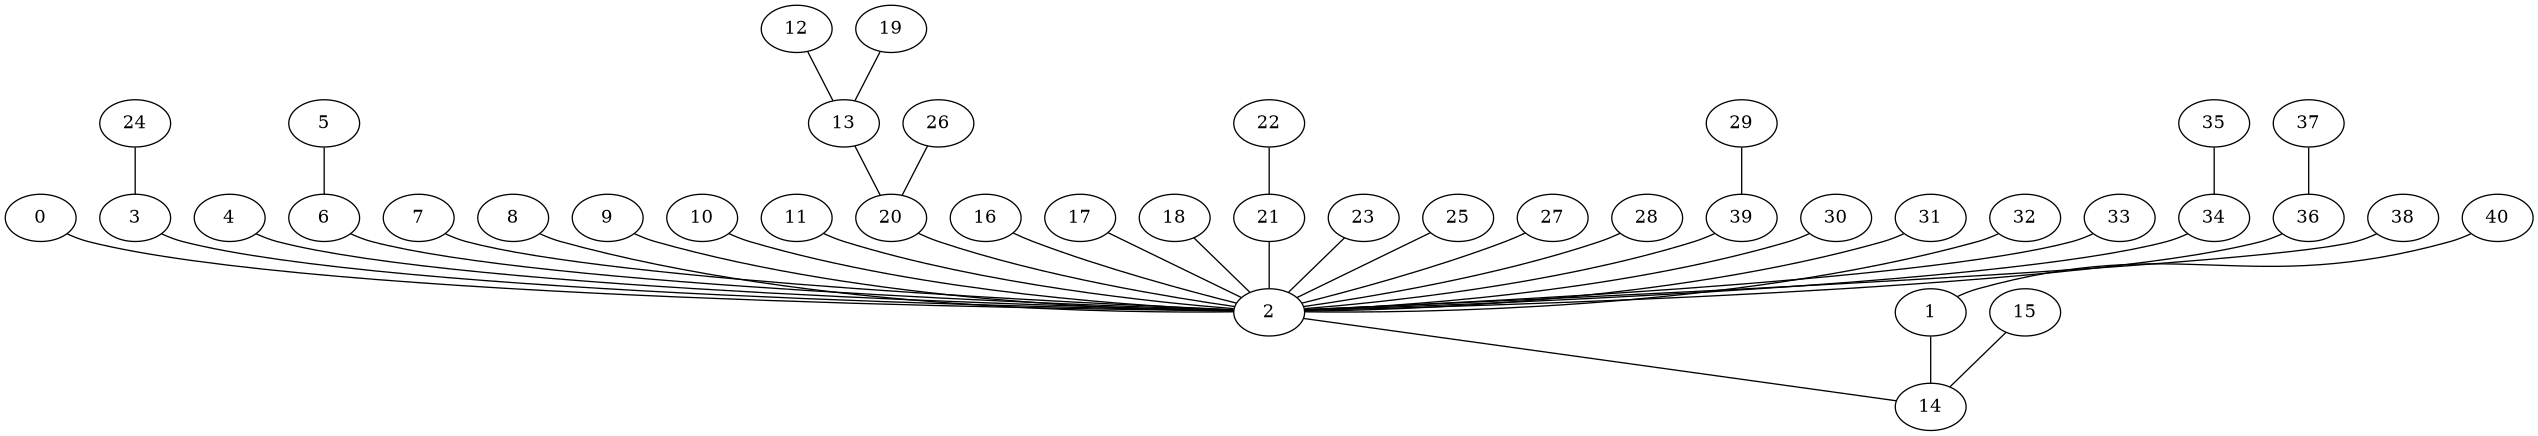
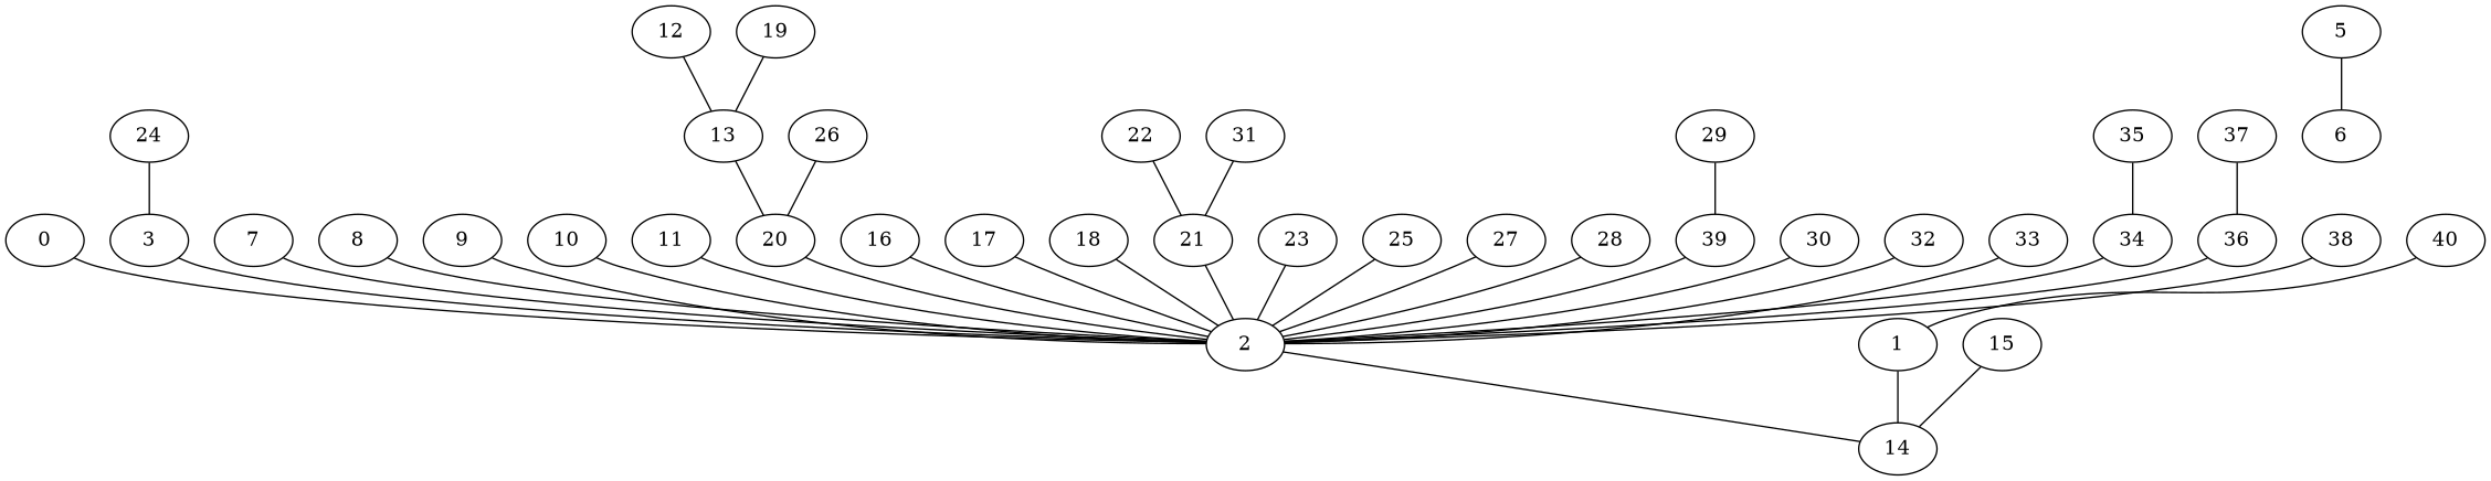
  strict graph {
    0
    2
    14
    1
    3
-   4
    5
    6
    7
    8
    9
    10
    11
    12
    13
    20
    15
    16
    17
    18
    19
    21
    22
    23
    24
    25
    26
    27
    28
    29
    39
    30
    31
    32
    33
    34
    35
    36
    37
    38
    40
    0 -- 2
    2 -- 14
    1 -- 14
    3 -- 2
-   4 -- 2
    5 -- 6
-   6 -- 2
    7 -- 2
    8 -- 2
    9 -- 2
    10 -- 2
    11 -- 2
    12 -- 13
    13 -- 20
    20 -- 2
    15 -- 14
    16 -- 2
    17 -- 2
    18 -- 2
    19 -- 13
    21 -- 2
    22 -- 21
    23 -- 2
    24 -- 3
    25 -- 2
    26 -- 20
    27 -- 2
    28 -- 2
    29 -- 39
    39 -- 2
    30 -- 2
-   31 -- 2
+   31 -- 21
    32 -- 2
    33 -- 2
    34 -- 2
    35 -- 34
    36 -- 2
    37 -- 36
    38 -- 2
    40 -- 1
  }
